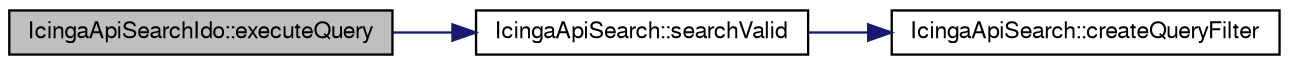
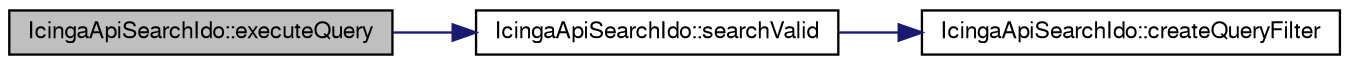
  digraph {
    rankdir=LR
    node [color=black fontname=FreeSans fontsize=10 shape=record]
    edge [color=midnightblue fontname=FreeSans fontsize=10 labelfontname=FreeSans labelfontsize=10 style=solid]
    n1 [fillcolor=grey75 fontcolor=black height=0.2 label="IcingaApiSearchIdo::executeQuery" style=filled width=0.4]
-   n2 [height=0.2 label="IcingaApiSearch::searchValid" width=0.4]
-   n3 [height=0.2 label="IcingaApiSearch::createQueryFilter" width=0.4]
+   n2 [height=0.2 label="IcingaApiSearchIdo::searchValid" width=0.4]
+   n3 [height=0.2 label="IcingaApiSearchIdo::createQueryFilter" width=0.4]
    n1 -> n2
    n2 -> n3
  }
